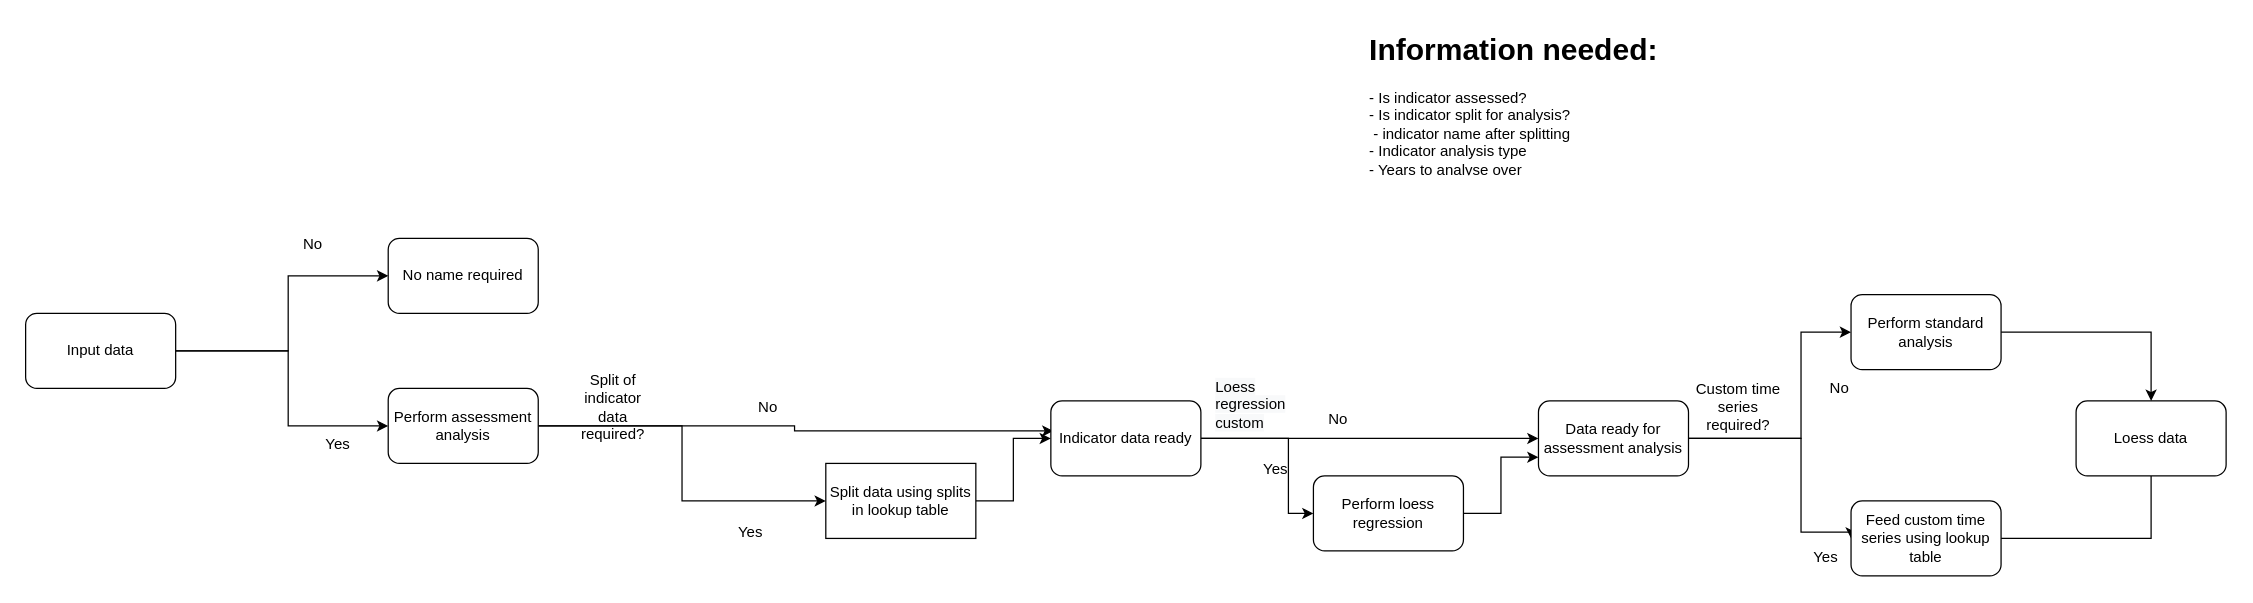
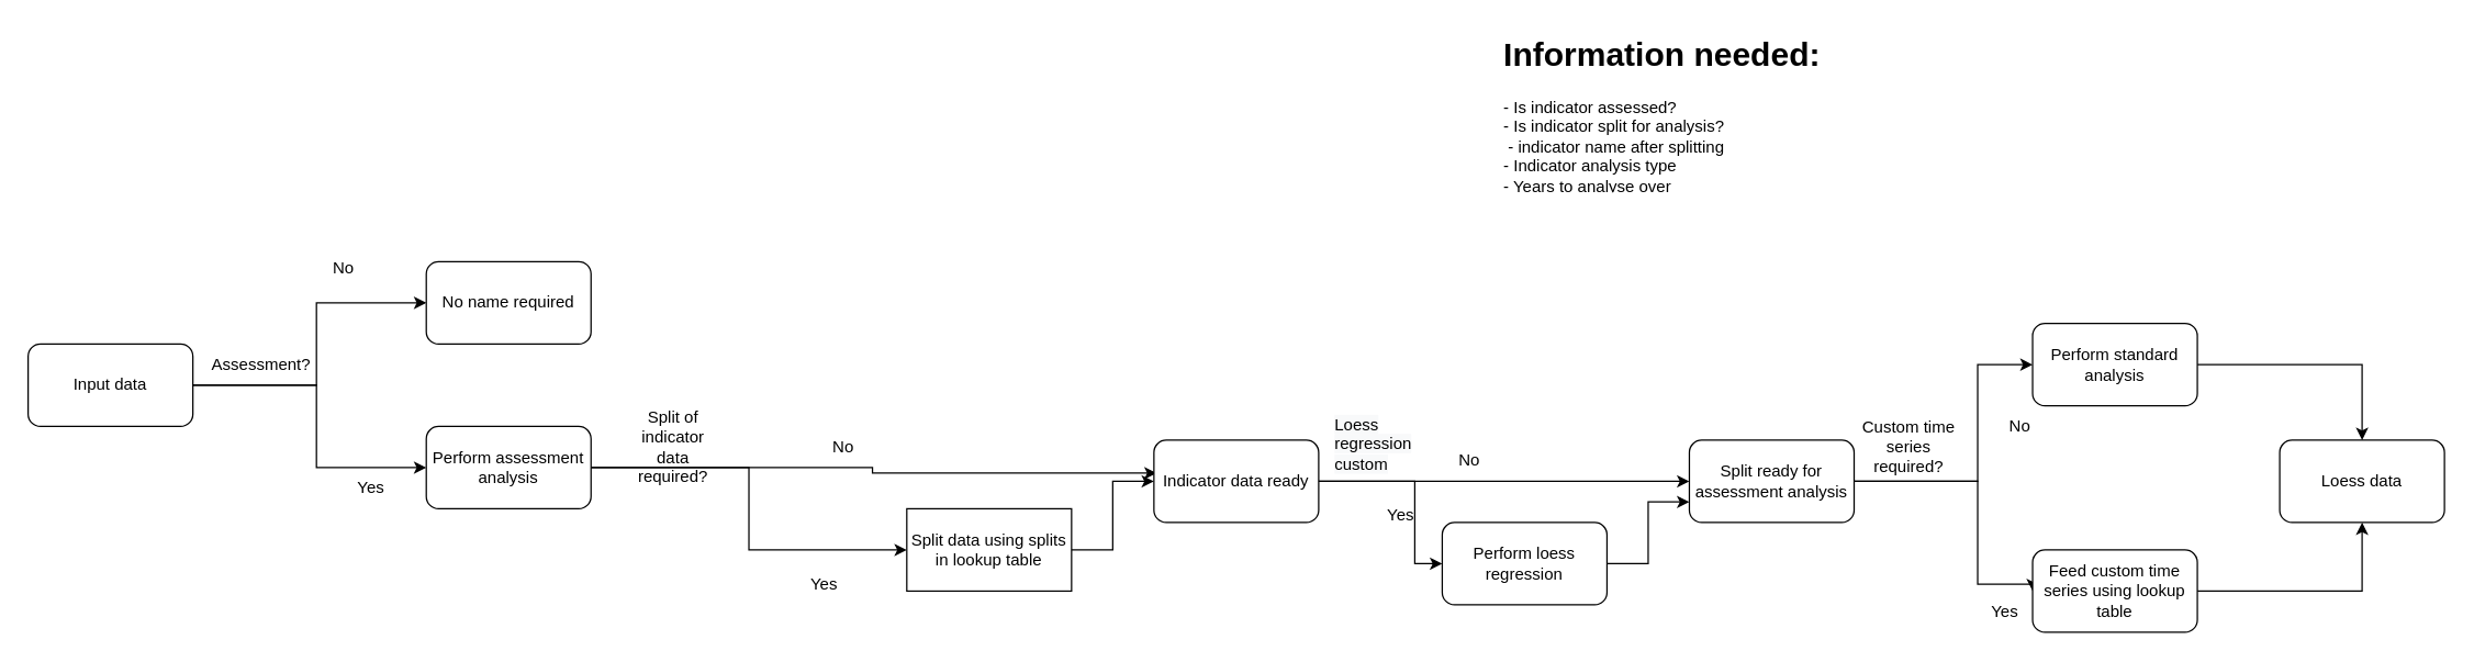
  <mxCell id="0" />
  <mxCell id="1" parent="0" />
  <mxCell id="2" style="edgeStyle=orthogonalEdgeStyle;rounded=0;orthogonalLoop=1;jettySize=auto;html=1;" edge="1" parent="1" source="4" target="5"><mxGeometry relative="1" as="geometry"><mxPoint x="230" y="280" as="targetPoint" /><Array as="points"><mxPoint x="230" y="280" /><mxPoint x="230" y="220" /></Array></mxGeometry></mxCell>
  <mxCell id="3" style="edgeStyle=orthogonalEdgeStyle;rounded=0;orthogonalLoop=1;jettySize=auto;html=1;entryX=0;entryY=0.5;entryDx=0;entryDy=0;" edge="1" parent="1" source="4" target="9"><mxGeometry relative="1" as="geometry"><Array as="points"><mxPoint x="230" y="280" /><mxPoint x="230" y="340" /></Array></mxGeometry></mxCell>
  <mxCell id="4" value="Input data" style="rounded=1;whiteSpace=wrap;html=1;" vertex="1" parent="1"><mxGeometry x="20" y="250" width="120" height="60" as="geometry" /></mxCell>
  <mxCell id="5" value="No name required" style="rounded=1;whiteSpace=wrap;html=1;" vertex="1" parent="1"><mxGeometry x="310" y="190" width="120" height="60" as="geometry" /></mxCell>
+ <mxCell id="6" value="Assessment?" style="text;html=1;strokeColor=none;fillColor=none;align=center;verticalAlign=middle;whiteSpace=wrap;rounded=0;" vertex="1" parent="1"><mxGeometry x="160" y="250" width="60" height="30" as="geometry" /></mxCell>
  <mxCell id="7" style="edgeStyle=orthogonalEdgeStyle;rounded=0;orthogonalLoop=1;jettySize=auto;html=1;entryX=0.017;entryY=0.4;entryDx=0;entryDy=0;entryPerimeter=0;" edge="1" parent="1" source="9" target="16"><mxGeometry relative="1" as="geometry" /></mxCell>
  <mxCell id="8" style="edgeStyle=orthogonalEdgeStyle;rounded=0;orthogonalLoop=1;jettySize=auto;html=1;entryX=0;entryY=0.5;entryDx=0;entryDy=0;" edge="1" parent="1" source="9" target="13"><mxGeometry relative="1" as="geometry" /></mxCell>
  <mxCell id="9" value="Perform assessment analysis" style="rounded=1;whiteSpace=wrap;html=1;" vertex="1" parent="1"><mxGeometry x="310" y="310" width="120" height="60" as="geometry" /></mxCell>
  <mxCell id="10" value="No" style="text;html=1;strokeColor=none;fillColor=none;align=center;verticalAlign=middle;whiteSpace=wrap;rounded=0;" vertex="1" parent="1"><mxGeometry x="220" y="180" width="60" height="30" as="geometry" /></mxCell>
  <mxCell id="11" value="Yes" style="text;html=1;strokeColor=none;fillColor=none;align=center;verticalAlign=middle;whiteSpace=wrap;rounded=0;" vertex="1" parent="1"><mxGeometry x="240" y="340" width="60" height="30" as="geometry" /></mxCell>
  <mxCell id="12" style="edgeStyle=orthogonalEdgeStyle;rounded=0;orthogonalLoop=1;jettySize=auto;html=1;entryX=0;entryY=0.5;entryDx=0;entryDy=0;" edge="1" parent="1" source="13" target="16"><mxGeometry relative="1" as="geometry" /></mxCell>
  <mxCell id="13" value="Split data using splits in lookup table" style="whiteSpace=wrap;html=1;rounded=0;" vertex="1" parent="1"><mxGeometry x="660" y="370" width="120" height="60" as="geometry" /></mxCell>
  <mxCell id="14" style="edgeStyle=orthogonalEdgeStyle;rounded=0;orthogonalLoop=1;jettySize=auto;html=1;entryX=0;entryY=0.5;entryDx=0;entryDy=0;" edge="1" parent="1" source="16" target="22"><mxGeometry relative="1" as="geometry" /></mxCell>
  <mxCell id="15" style="edgeStyle=orthogonalEdgeStyle;rounded=0;orthogonalLoop=1;jettySize=auto;html=1;entryX=0;entryY=0.5;entryDx=0;entryDy=0;" edge="1" parent="1" source="16" target="26"><mxGeometry relative="1" as="geometry"><Array as="points"><mxPoint x="1030" y="350" /><mxPoint x="1030" y="410" /></Array></mxGeometry></mxCell>
  <mxCell id="16" value="Indicator data ready" style="rounded=1;whiteSpace=wrap;html=1;" vertex="1" parent="1"><mxGeometry x="840" y="320" width="120" height="60" as="geometry" /></mxCell>
  <mxCell id="17" value="Split of indicator data required?" style="text;html=1;strokeColor=none;fillColor=none;align=center;verticalAlign=middle;whiteSpace=wrap;rounded=0;" vertex="1" parent="1"><mxGeometry x="460" y="310" width="60" height="30" as="geometry" /></mxCell>
  <mxCell id="18" value="No" style="text;html=1;strokeColor=none;fillColor=none;align=center;verticalAlign=middle;whiteSpace=wrap;rounded=0;" vertex="1" parent="1"><mxGeometry x="584" y="310" width="60" height="30" as="geometry" /></mxCell>
  <mxCell id="19" value="Yes" style="text;html=1;strokeColor=none;fillColor=none;align=center;verticalAlign=middle;whiteSpace=wrap;rounded=0;" vertex="1" parent="1"><mxGeometry x="570" y="410" width="60" height="30" as="geometry" /></mxCell>
  <mxCell id="20" style="edgeStyle=orthogonalEdgeStyle;rounded=0;orthogonalLoop=1;jettySize=auto;html=1;entryX=0;entryY=0.5;entryDx=0;entryDy=0;" edge="1" parent="1" source="22" target="29"><mxGeometry relative="1" as="geometry"><Array as="points"><mxPoint x="1440" y="350" /><mxPoint x="1440" y="425" /></Array></mxGeometry></mxCell>
  <mxCell id="21" style="edgeStyle=orthogonalEdgeStyle;rounded=0;orthogonalLoop=1;jettySize=auto;html=1;entryX=0;entryY=0.5;entryDx=0;entryDy=0;" edge="1" parent="1" source="22" target="34"><mxGeometry relative="1" as="geometry"><Array as="points"><mxPoint x="1440" y="350" /><mxPoint x="1440" y="265" /></Array></mxGeometry></mxCell>
- <mxCell id="22" value="Data ready for assessment analysis" style="rounded=1;whiteSpace=wrap;html=1;" vertex="1" parent="1"><mxGeometry x="1230" y="320" width="120" height="60" as="geometry" /></mxCell>
+ <mxCell id="22" value="Split ready for assessment analysis" style="rounded=1;whiteSpace=wrap;html=1;" vertex="1" parent="1"><mxGeometry x="1230" y="320" width="120" height="60" as="geometry" /></mxCell>
  <mxCell id="23" value="Yes" style="text;html=1;strokeColor=none;fillColor=none;align=center;verticalAlign=middle;whiteSpace=wrap;rounded=0;" vertex="1" parent="1"><mxGeometry x="990" y="360" width="60" height="30" as="geometry" /></mxCell>
  <mxCell id="24" value="No" style="text;html=1;strokeColor=none;fillColor=none;align=center;verticalAlign=middle;whiteSpace=wrap;rounded=0;" vertex="1" parent="1"><mxGeometry x="1040" y="320" width="60" height="30" as="geometry" /></mxCell>
  <mxCell id="25" style="edgeStyle=orthogonalEdgeStyle;rounded=0;orthogonalLoop=1;jettySize=auto;html=1;entryX=0;entryY=0.75;entryDx=0;entryDy=0;" edge="1" parent="1" source="26" target="22"><mxGeometry relative="1" as="geometry" /></mxCell>
  <mxCell id="26" value="Perform loess regression" style="rounded=1;whiteSpace=wrap;html=1;" vertex="1" parent="1"><mxGeometry x="1050" y="380" width="120" height="60" as="geometry" /></mxCell>
  <mxCell id="27" value="&lt;span style=&quot;color: rgb(0, 0, 0); font-family: Helvetica; font-size: 12px; font-style: normal; font-variant-ligatures: normal; font-variant-caps: normal; font-weight: 400; letter-spacing: normal; orphans: 2; text-align: center; text-indent: 0px; text-transform: none; widows: 2; word-spacing: 0px; -webkit-text-stroke-width: 0px; background-color: rgb(248, 249, 250); text-decoration-thickness: initial; text-decoration-style: initial; text-decoration-color: initial; float: none; display: inline !important;&quot;&gt;Loess regression custom&lt;/span&gt;" style="text;whiteSpace=wrap;html=1;" vertex="1" parent="1"><mxGeometry x="970" y="295" width="70" height="40" as="geometry" /></mxCell>
- <mxCell id="28" style="edgeStyle=orthogonalEdgeStyle;rounded=0;orthogonalLoop=1;jettySize=auto;html=1;entryX=0.5;entryY=1;entryDx=0;entryDy=0;endArrow=none;" edge="1" parent="1" source="29" target="35"><mxGeometry relative="1" as="geometry" /></mxCell>
+ <mxCell id="28" style="edgeStyle=orthogonalEdgeStyle;rounded=0;orthogonalLoop=1;jettySize=auto;html=1;entryX=0.5;entryY=1;entryDx=0;entryDy=0;" edge="1" parent="1" source="29" target="35"><mxGeometry relative="1" as="geometry" /></mxCell>
  <mxCell id="29" value="Feed custom time series using lookup table" style="rounded=1;whiteSpace=wrap;html=1;" vertex="1" parent="1"><mxGeometry x="1480" y="400" width="120" height="60" as="geometry" /></mxCell>
  <mxCell id="30" value="Custom time series required?" style="text;html=1;strokeColor=none;fillColor=none;align=center;verticalAlign=middle;whiteSpace=wrap;rounded=0;" vertex="1" parent="1"><mxGeometry x="1350" y="310" width="80" height="30" as="geometry" /></mxCell>
  <mxCell id="31" value="Yes" style="text;html=1;strokeColor=none;fillColor=none;align=center;verticalAlign=middle;whiteSpace=wrap;rounded=0;" vertex="1" parent="1"><mxGeometry x="1430" y="430" width="60" height="30" as="geometry" /></mxCell>
  <mxCell id="32" value="No" style="text;html=1;strokeColor=none;fillColor=none;align=center;verticalAlign=middle;whiteSpace=wrap;rounded=0;" vertex="1" parent="1"><mxGeometry x="1441" y="295" width="60" height="30" as="geometry" /></mxCell>
  <mxCell id="33" style="edgeStyle=orthogonalEdgeStyle;rounded=0;orthogonalLoop=1;jettySize=auto;html=1;" edge="1" parent="1" source="34" target="35"><mxGeometry relative="1" as="geometry"><mxPoint x="1660" y="350" as="targetPoint" /></mxGeometry></mxCell>
  <mxCell id="34" value="Perform standard analysis" style="rounded=1;whiteSpace=wrap;html=1;" vertex="1" parent="1"><mxGeometry x="1480" y="235" width="120" height="60" as="geometry" /></mxCell>
  <mxCell id="35" value="Loess data" style="rounded=1;whiteSpace=wrap;html=1;" vertex="1" parent="1"><mxGeometry x="1660" y="320" width="120" height="60" as="geometry" /></mxCell>
  <mxCell id="36" value="&lt;h1&gt;Information needed:&lt;/h1&gt;&lt;div&gt;- Is indicator assessed?&lt;br&gt;- Is indicator split for analysis?&lt;/div&gt;&lt;div&gt;&lt;span style=&quot;white-space: pre;&quot;&gt; &lt;/span&gt;- indicator name after splitting&lt;br&gt;&lt;/div&gt;&lt;div&gt;- Indicator analysis type&lt;/div&gt;&lt;div&gt;- Years to analyse over&lt;/div&gt;&lt;div&gt;-&amp;nbsp;&lt;/div&gt;" style="text;html=1;strokeColor=none;fillColor=none;spacing=5;spacingTop=-20;whiteSpace=wrap;overflow=hidden;rounded=0;" vertex="1" parent="1"><mxGeometry x="1090" y="20" width="300" height="120" as="geometry" /></mxCell>
